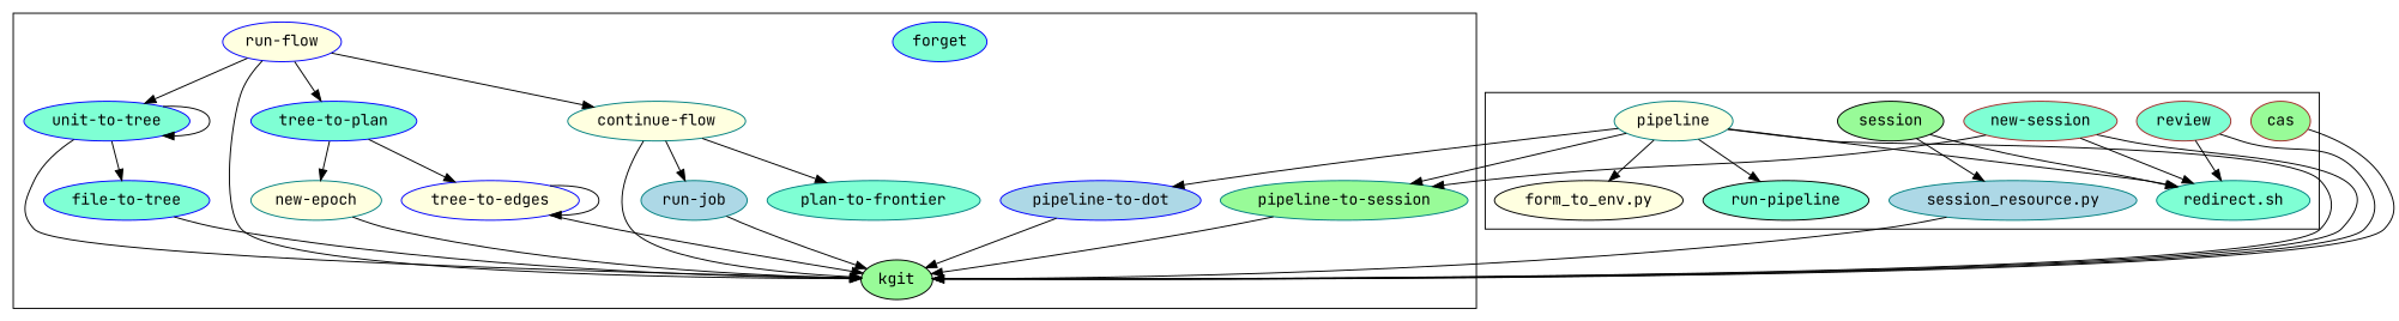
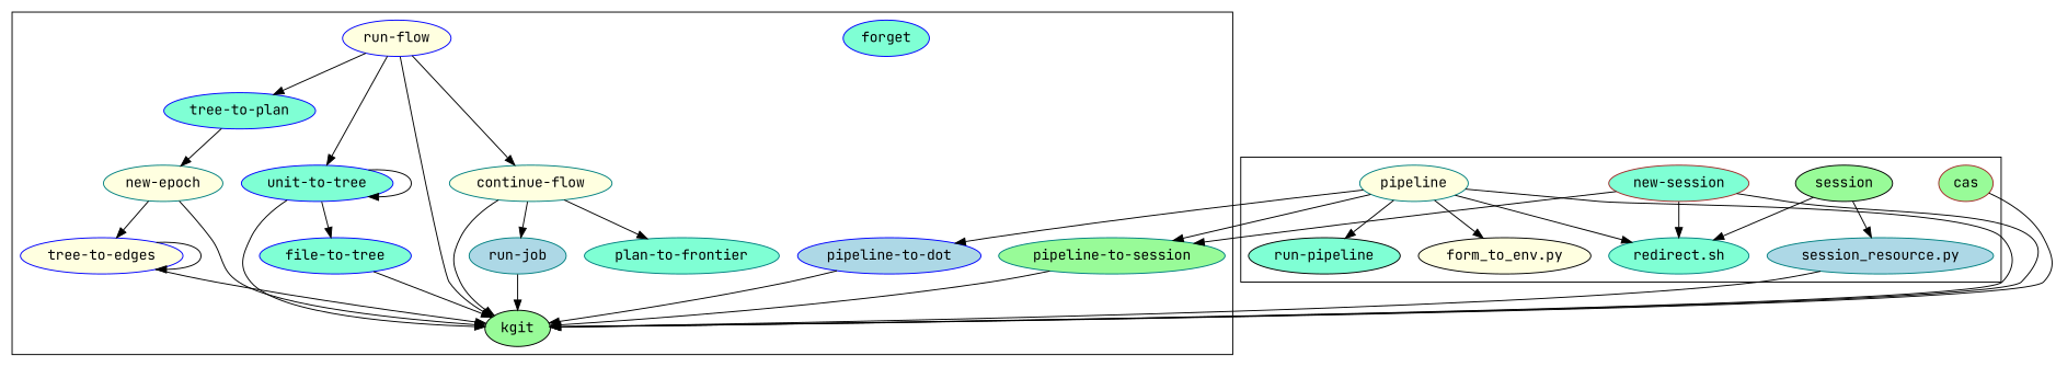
  digraph {
    fontname="JetBrains Mono"
    node [color=teal fillcolor=aquamarine fontname="JetBrains Mono" style=filled]
    edge [fontname="JetBrains Mono"]
    forget [color=blue]
    "pipeline-to-dot" [color=blue fillcolor=lightblue]
    kgit [color=black fillcolor=palegreen]
    "pipeline-to-session" [fillcolor=palegreen]
    "new-epoch" [fillcolor=lightyellow]
    "file-to-tree" [color=blue]
    "run-job" [fillcolor=lightblue]
    "unit-to-tree" [color=blue]
    "tree-to-edges" [color=blue fillcolor=lightyellow]
    "tree-to-plan" [color=blue]
    "run-flow" [color=blue fillcolor=lightyellow]
    "continue-flow" [fillcolor=lightyellow]
    "plan-to-frontier"
    cas [color=brown fillcolor=palegreen]
    "new-session" [color=brown]
    "redirect.sh"
    pipeline [fillcolor=lightyellow]
    "form_to_env.py" [color=black fillcolor=lightyellow]
    "run-pipeline" [color=black]
-   review [color=brown]
    session [color=black fillcolor=palegreen]
    "session_resource.py" [fillcolor=lightblue]
    subgraph cluster_1 {
      forget
      "pipeline-to-dot"
      kgit
      "pipeline-to-session"
      "new-epoch"
      "file-to-tree"
      "run-job"
      "unit-to-tree"
      "tree-to-edges"
      "tree-to-plan"
      "run-flow"
      "continue-flow"
      "plan-to-frontier"
    }
    subgraph cluster_2 {
      cas
      "new-session"
      "redirect.sh"
      pipeline
      "form_to_env.py"
      "run-pipeline"
-     review
      session
      "session_resource.py"
    }
    "pipeline-to-dot" -> kgit
    "pipeline-to-session" -> kgit
    "new-epoch" -> kgit
    "file-to-tree" -> kgit
    "run-job" -> kgit
    "unit-to-tree" -> kgit
    "unit-to-tree" -> "file-to-tree"
    "unit-to-tree" -> "unit-to-tree"
    "tree-to-edges" -> kgit
    "tree-to-edges" -> "tree-to-edges"
    "tree-to-plan" -> "new-epoch"
-   "tree-to-plan" -> "tree-to-edges"
+   "new-epoch" -> "tree-to-edges"
    "run-flow" -> kgit
    "run-flow" -> "unit-to-tree"
    "run-flow" -> "tree-to-plan"
    "run-flow" -> "continue-flow"
    "continue-flow" -> kgit
    "continue-flow" -> "run-job"
    "continue-flow" -> "plan-to-frontier"
    cas -> kgit
    "new-session" -> kgit
    "new-session" -> "pipeline-to-session"
    "new-session" -> "redirect.sh"
    pipeline -> "pipeline-to-dot"
    pipeline -> kgit
    pipeline -> "pipeline-to-session"
    pipeline -> "redirect.sh"
    pipeline -> "form_to_env.py"
    pipeline -> "run-pipeline"
-   review -> kgit
-   review -> "redirect.sh"
    session -> "redirect.sh"
    session -> "session_resource.py"
    "session_resource.py" -> kgit
  }
